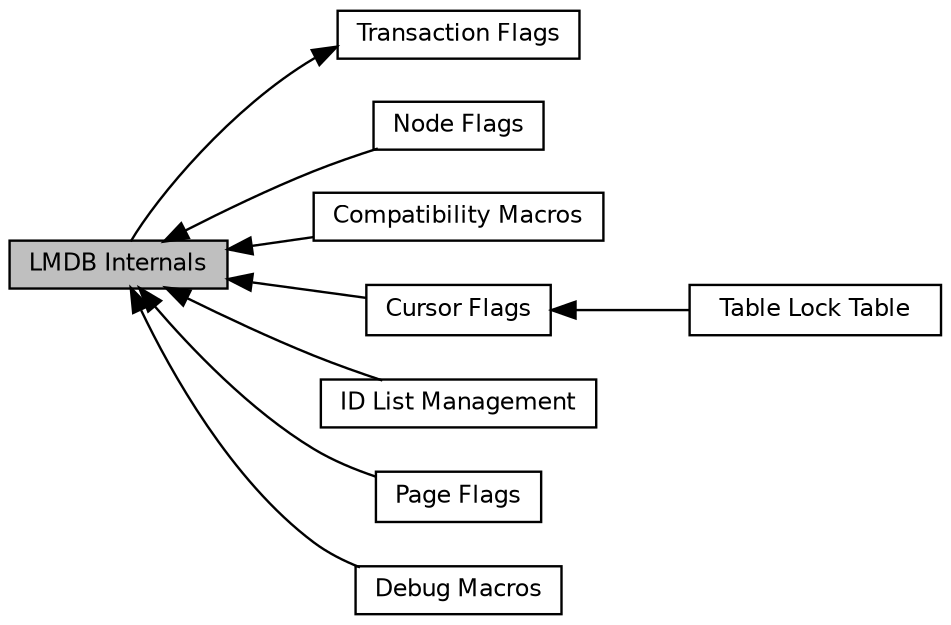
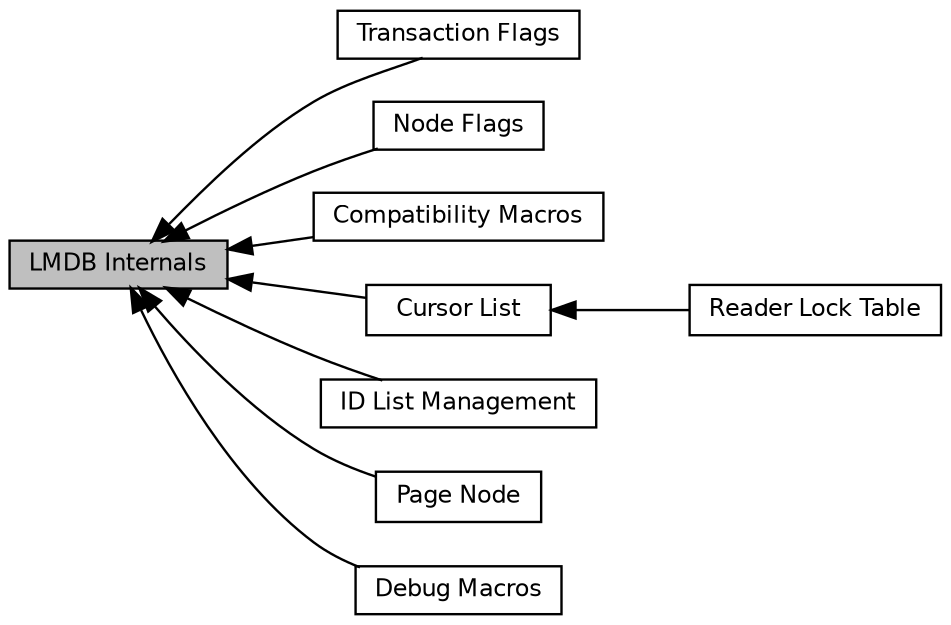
  digraph {
    rankdir=LR
    node [color=black fillcolor=white fontname=Helvetica fontsize=10 shape=record style=filled]
    edge [dir=back fontname=Helvetica fontsize=10 labelfontname=Helvetica labelfontsize=10 shape=plaintext style=solid]
    n1 [height=0.2 label="Node Flags" width=0.4]
    n2 [height=0.2 label="Compatibility Macros" width=0.4]
-   n3 [height=0.2 label="Cursor Flags" width=0.4]
-   n4 [height=0.2 label="Table Lock Table" width=0.4]
+   n3 [height=0.2 label="Cursor List" width=0.4]
+   n4 [height=0.2 label="Reader Lock Table" width=0.4]
    n5 [height=0.2 label="ID List Management" width=0.4]
-   n6 [height=0.2 label="Page Flags" width=0.4]
+   n6 [height=0.2 label="Page Node" width=0.4]
    n7 [height=0.2 label="Transaction Flags" width=0.4]
    n8 [fillcolor=grey75 fontcolor=black height=0.2 label="LMDB Internals" width=0.4]
    n9 [height=0.2 label="Debug Macros" width=0.4]
    n3 -> n4
    n8 -> n1
    n8 -> n2
    n8 -> n3
    n8 -> n5
    n8 -> n6
-   n7 -> n8
+   n8 -> n7
    n8 -> n9
  }
